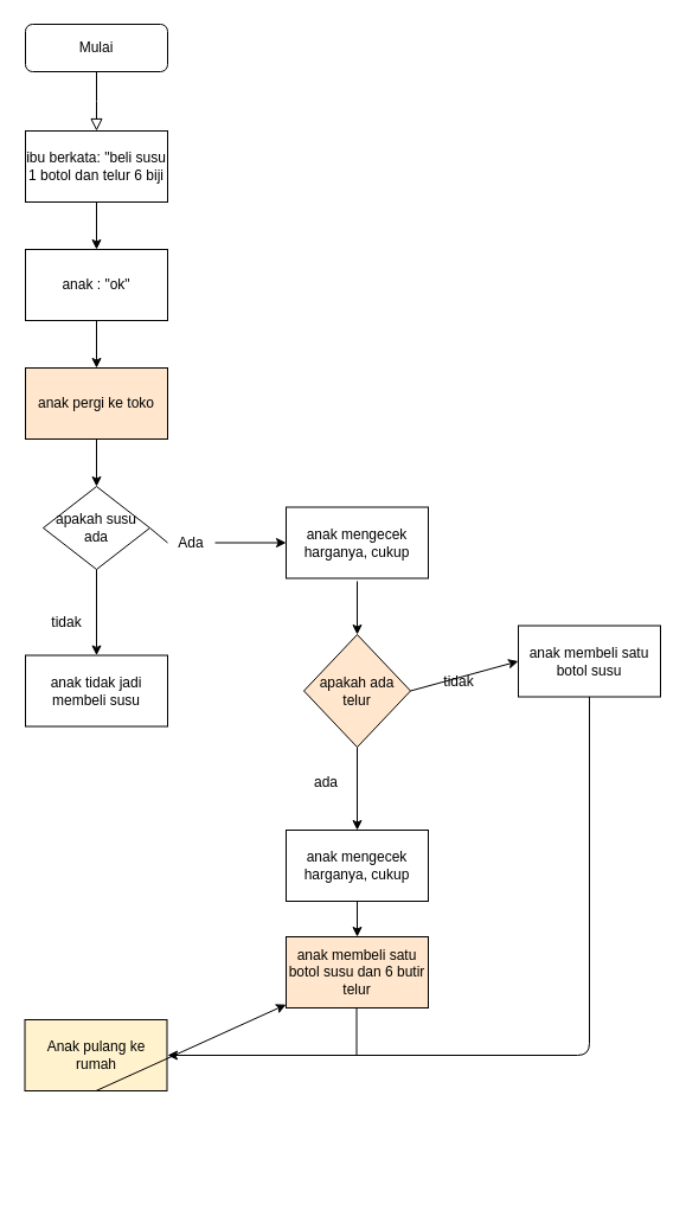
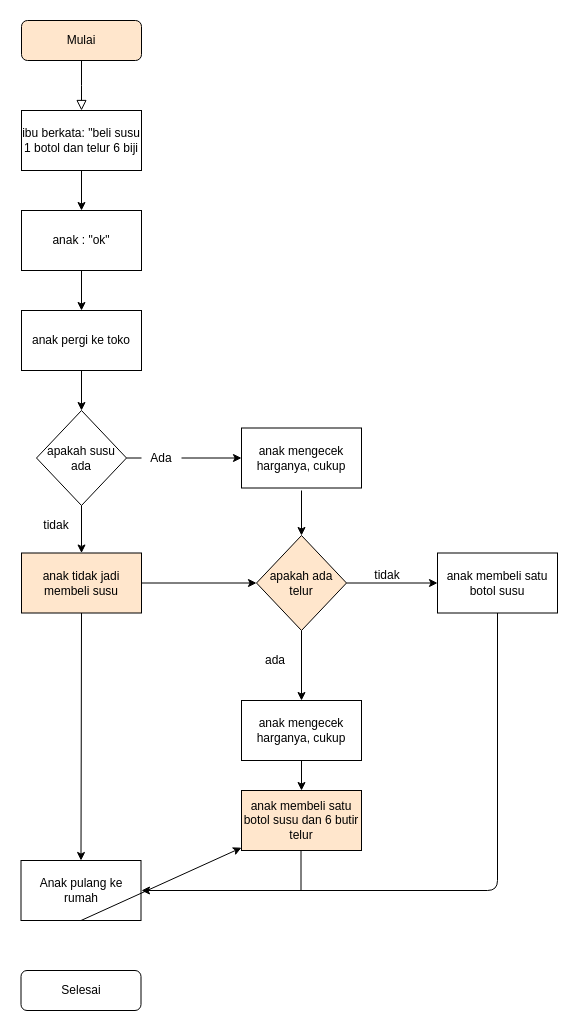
  <mxCell id="0" />
  <mxCell id="1" parent="0" />
  <mxCell id="2" value="" style="rounded=0;html=1;jettySize=auto;orthogonalLoop=1;fontSize=11;endArrow=block;endFill=0;endSize=8;strokeWidth=1;shadow=0;labelBackgroundColor=none;edgeStyle=orthogonalEdgeStyle;" parent="1" source="3" edge="1"><mxGeometry relative="1" as="geometry"><mxPoint x="81" y="110" as="targetPoint" /></mxGeometry></mxCell>
- <mxCell id="3" value="Mulai" style="rounded=1;whiteSpace=wrap;html=1;fontSize=12;glass=0;strokeWidth=1;shadow=0;" parent="1" vertex="1"><mxGeometry x="21" y="20" width="120" height="40" as="geometry" /></mxCell>
+ <mxCell id="3" value="Mulai" style="rounded=1;whiteSpace=wrap;html=1;fontSize=12;glass=0;strokeWidth=1;shadow=0;fillColor=#ffe6cc;" parent="1" vertex="1"><mxGeometry x="21" y="20" width="120" height="40" as="geometry" /></mxCell>
+ <mxCell id="4" value="Selesai" style="rounded=1;whiteSpace=wrap;html=1;fontSize=12;glass=0;strokeWidth=1;shadow=0;" parent="1" vertex="1"><mxGeometry x="20.5" y="970" width="120" height="40" as="geometry" /></mxCell>
  <mxCell id="5" value="ibu berkata: &quot;beli susu 1 botol dan telur 6 biji" style="rounded=0;whiteSpace=wrap;html=1;" vertex="1" parent="1"><mxGeometry x="21" y="110" width="120" height="60" as="geometry" /></mxCell>
  <mxCell id="6" value="anak : &quot;ok&quot;" style="rounded=0;whiteSpace=wrap;html=1;" vertex="1" parent="1"><mxGeometry x="21" y="210" width="120" height="60" as="geometry" /></mxCell>
  <mxCell id="7" value="" style="endArrow=classic;html=1;entryX=0.5;entryY=0;entryDx=0;entryDy=0;exitX=0.5;exitY=1;exitDx=0;exitDy=0;" edge="1" parent="1" source="5" target="6"><mxGeometry width="50" height="50" relative="1" as="geometry"><mxPoint x="21" y="350" as="sourcePoint" /><mxPoint x="81" y="220" as="targetPoint" /></mxGeometry></mxCell>
- <mxCell id="8" value="anak pergi ke toko" style="rounded=0;whiteSpace=wrap;html=1;fillColor=#ffe6cc;" vertex="1" parent="1"><mxGeometry x="21" y="310" width="120" height="60" as="geometry" /></mxCell>
+ <mxCell id="8" value="anak pergi ke toko" style="rounded=0;whiteSpace=wrap;html=1;" vertex="1" parent="1"><mxGeometry x="21" y="310" width="120" height="60" as="geometry" /></mxCell>
  <mxCell id="9" value="" style="endArrow=classic;html=1;entryX=0.5;entryY=0;entryDx=0;entryDy=0;exitX=0.5;exitY=1;exitDx=0;exitDy=0;" edge="1" parent="1" source="6" target="8"><mxGeometry width="50" height="50" relative="1" as="geometry"><mxPoint x="91" y="180" as="sourcePoint" /><mxPoint x="91" y="220" as="targetPoint" /></mxGeometry></mxCell>
- <mxCell id="10" value="apakah susu ada" style="rhombus;whiteSpace=wrap;html=1;" vertex="1" parent="1"><mxGeometry x="36" y="410" width="90" height="70" as="geometry" /></mxCell>
+ <mxCell id="10" value="apakah susu ada" style="rhombus;whiteSpace=wrap;html=1;" vertex="1" parent="1"><mxGeometry x="36" y="410" width="90" height="95" as="geometry" /></mxCell>
  <mxCell id="11" value="" style="endArrow=classic;html=1;entryX=0.5;entryY=0;entryDx=0;entryDy=0;" edge="1" parent="1" target="10"><mxGeometry width="50" height="50" relative="1" as="geometry"><mxPoint x="81" y="370" as="sourcePoint" /><mxPoint x="91" y="320" as="targetPoint" /></mxGeometry></mxCell>
  <mxCell id="12" value="anak mengecek harganya, cukup" style="rounded=0;whiteSpace=wrap;html=1;" vertex="1" parent="1"><mxGeometry x="241" y="427.5" width="120" height="60" as="geometry" /></mxCell>
  <mxCell id="13" value="" style="endArrow=classic;html=1;entryX=0;entryY=0.5;entryDx=0;entryDy=0;exitX=1;exitY=0.5;exitDx=0;exitDy=0;startArrow=none;" edge="1" parent="1" source="14" target="12"><mxGeometry width="50" height="50" relative="1" as="geometry"><mxPoint x="91" y="280" as="sourcePoint" /><mxPoint x="91" y="320" as="targetPoint" /></mxGeometry></mxCell>
  <mxCell id="14" value="Ada" style="text;html=1;strokeColor=none;fillColor=none;align=center;verticalAlign=middle;whiteSpace=wrap;rounded=0;" vertex="1" parent="1"><mxGeometry x="141" y="447.5" width="40" height="20" as="geometry" /></mxCell>
  <mxCell id="15" value="" style="endArrow=none;html=1;entryX=0;entryY=0.5;entryDx=0;entryDy=0;exitX=1;exitY=0.5;exitDx=0;exitDy=0;" edge="1" parent="1" source="10" target="14"><mxGeometry width="50" height="50" relative="1" as="geometry"><mxPoint x="126" y="457.5" as="sourcePoint" /><mxPoint x="215" y="457.5" as="targetPoint" /></mxGeometry></mxCell>
- <mxCell id="16" value="anak tidak jadi membeli susu" style="rounded=0;whiteSpace=wrap;html=1;" vertex="1" parent="1"><mxGeometry x="21" y="552.5" width="120" height="60" as="geometry" /></mxCell>
+ <mxCell id="16" value="anak tidak jadi membeli susu" style="rounded=0;whiteSpace=wrap;html=1;fillColor=#ffe6cc;" vertex="1" parent="1"><mxGeometry x="21" y="552.5" width="120" height="60" as="geometry" /></mxCell>
  <mxCell id="17" value="" style="endArrow=classic;html=1;entryX=0.5;entryY=0;entryDx=0;entryDy=0;exitX=0.5;exitY=1;exitDx=0;exitDy=0;" edge="1" parent="1" source="10" target="16"><mxGeometry width="50" height="50" relative="1" as="geometry"><mxPoint x="91" y="380" as="sourcePoint" /><mxPoint x="91" y="420" as="targetPoint" /></mxGeometry></mxCell>
  <mxCell id="18" value="apakah ada telur" style="rhombus;whiteSpace=wrap;html=1;fillColor=#ffe6cc;" vertex="1" parent="1"><mxGeometry x="256" y="535" width="90" height="95" as="geometry" /></mxCell>
  <mxCell id="19" value="tidak" style="text;html=1;strokeColor=none;fillColor=none;align=center;verticalAlign=middle;whiteSpace=wrap;rounded=0;" vertex="1" parent="1"><mxGeometry x="36" y="515" width="40" height="20" as="geometry" /></mxCell>
  <mxCell id="20" value="" style="endArrow=classic;html=1;entryX=0.5;entryY=0;entryDx=0;entryDy=0;startArrow=none;" edge="1" parent="1" target="18"><mxGeometry width="50" height="50" relative="1" as="geometry"><mxPoint x="301" y="490" as="sourcePoint" /><mxPoint x="251" y="467.5" as="targetPoint" /></mxGeometry></mxCell>
- <mxCell id="21" value="anak membeli satu botol susu" style="rounded=0;whiteSpace=wrap;html=1;" vertex="1" parent="1"><mxGeometry x="437" y="527.5" width="120" height="60" as="geometry" /></mxCell>
+ <mxCell id="21" value="anak membeli satu botol susu" style="rounded=0;whiteSpace=wrap;html=1;" vertex="1" parent="1"><mxGeometry x="437" y="552.5" width="120" height="60" as="geometry" /></mxCell>
+ <mxCell id="22" value="" style="endArrow=classic;html=1;entryX=0;entryY=0.5;entryDx=0;entryDy=0;exitX=1;exitY=0.5;exitDx=0;exitDy=0;" edge="1" parent="1" source="16" target="18"><mxGeometry width="50" height="50" relative="1" as="geometry"><mxPoint x="91" y="510" as="sourcePoint" /><mxPoint x="91" y="555" as="targetPoint" /></mxGeometry></mxCell>
  <mxCell id="23" value="" style="endArrow=classic;html=1;exitX=1;exitY=0.5;exitDx=0;exitDy=0;entryX=0;entryY=0.5;entryDx=0;entryDy=0;" edge="1" parent="1" source="18" target="21"><mxGeometry width="50" height="50" relative="1" as="geometry"><mxPoint x="387" y="582" as="sourcePoint" /><mxPoint x="427" y="582" as="targetPoint" /></mxGeometry></mxCell>
  <mxCell id="24" value="tidak" style="text;html=1;strokeColor=none;fillColor=none;align=center;verticalAlign=middle;whiteSpace=wrap;rounded=0;" vertex="1" parent="1"><mxGeometry x="367" y="565" width="40" height="20" as="geometry" /></mxCell>
  <mxCell id="25" value="" style="endArrow=classic;html=1;entryX=0.5;entryY=0;entryDx=0;entryDy=0;startArrow=none;exitX=0.5;exitY=1;exitDx=0;exitDy=0;" edge="1" parent="1" source="18" target="26"><mxGeometry width="50" height="50" relative="1" as="geometry"><mxPoint x="311" y="500" as="sourcePoint" /><mxPoint x="311" y="550" as="targetPoint" /></mxGeometry></mxCell>
  <mxCell id="26" value="anak mengecek harganya, cukup" style="rounded=0;whiteSpace=wrap;html=1;" vertex="1" parent="1"><mxGeometry x="241" y="700" width="120" height="60" as="geometry" /></mxCell>
  <mxCell id="27" value="ada" style="text;html=1;strokeColor=none;fillColor=none;align=center;verticalAlign=middle;whiteSpace=wrap;rounded=0;" vertex="1" parent="1"><mxGeometry x="255" y="650" width="40" height="20" as="geometry" /></mxCell>
- <mxCell id="28" value="Anak pulang ke rumah" style="rounded=0;whiteSpace=wrap;html=1;fillColor=#fff2cc;" vertex="1" parent="1"><mxGeometry x="20.5" y="860" width="120" height="60" as="geometry" /></mxCell>
+ <mxCell id="28" value="Anak pulang ke rumah" style="rounded=0;whiteSpace=wrap;html=1;" vertex="1" parent="1"><mxGeometry x="20.5" y="860" width="120" height="60" as="geometry" /></mxCell>
+ <mxCell id="29" value="" style="endArrow=classic;html=1;entryX=0.5;entryY=0;entryDx=0;entryDy=0;exitX=0.5;exitY=1;exitDx=0;exitDy=0;" edge="1" parent="1" source="16" target="28"><mxGeometry width="50" height="50" relative="1" as="geometry"><mxPoint x="91" y="515" as="sourcePoint" /><mxPoint x="91" y="562.5" as="targetPoint" /></mxGeometry></mxCell>
  <mxCell id="30" value="" style="edgeStyle=segmentEdgeStyle;endArrow=classic;html=1;exitX=0.5;exitY=1;exitDx=0;exitDy=0;" edge="1" parent="1" source="21"><mxGeometry width="50" height="50" relative="1" as="geometry"><mxPoint x="241" y="710" as="sourcePoint" /><mxPoint x="141" y="890" as="targetPoint" /><Array as="points"><mxPoint x="497" y="890" /></Array></mxGeometry></mxCell>
  <mxCell id="31" value="" style="endArrow=none;html=1;entryX=0.5;entryY=1;entryDx=0;entryDy=0;" edge="1" parent="1"><mxGeometry width="50" height="50" relative="1" as="geometry"><mxPoint x="300.5" y="890" as="sourcePoint" /><mxPoint x="300.5" y="820" as="targetPoint" /></mxGeometry></mxCell>
  <mxCell id="32" value="" style="endArrow=classic;html=1;exitX=0.5;exitY=1;exitDx=0;exitDy=0;" edge="1" parent="1" source="28" target="33"><mxGeometry width="50" height="50" relative="1" as="geometry"><mxPoint x="90.5" y="682.5" as="sourcePoint" /><mxPoint x="90.5" y="870" as="targetPoint" /></mxGeometry></mxCell>
  <mxCell id="33" value="anak membeli satu botol susu dan 6 butir telur" style="rounded=0;whiteSpace=wrap;html=1;fillColor=#ffe6cc;" vertex="1" parent="1"><mxGeometry x="241" y="790" width="120" height="60" as="geometry" /></mxCell>
  <mxCell id="34" value="" style="endArrow=classic;html=1;entryX=0.5;entryY=0;entryDx=0;entryDy=0;startArrow=none;exitX=0.5;exitY=1;exitDx=0;exitDy=0;" edge="1" parent="1" source="26" target="33"><mxGeometry width="50" height="50" relative="1" as="geometry"><mxPoint x="311" y="640" as="sourcePoint" /><mxPoint x="311" y="710" as="targetPoint" /></mxGeometry></mxCell>
